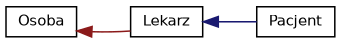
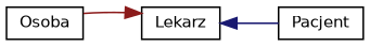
  digraph {
    rankdir=LR
    node [color=black fillcolor=white fontname=Helvetica fontsize=10 shape=record style=filled]
    edge [dir=back fontname=Helvetica fontsize=10 labelfontname=Helvetica labelfontsize=10 style=solid]
    n1 [height=0.2 label=Osoba width=0.4]
    n2 [height=0.2 label=Lekarz width=0.4]
    n3 [height=0.2 label=Pacjent width=0.4]
-   n1 -> n2 [color=firebrick4]
+   n2 -> n1 [color=firebrick4]
    n2 -> n3 [color=midnightblue]
  }
